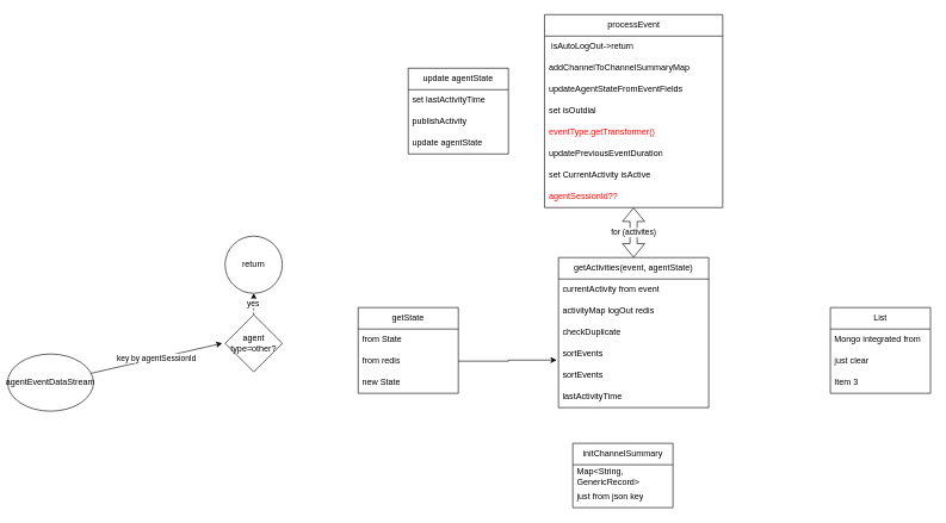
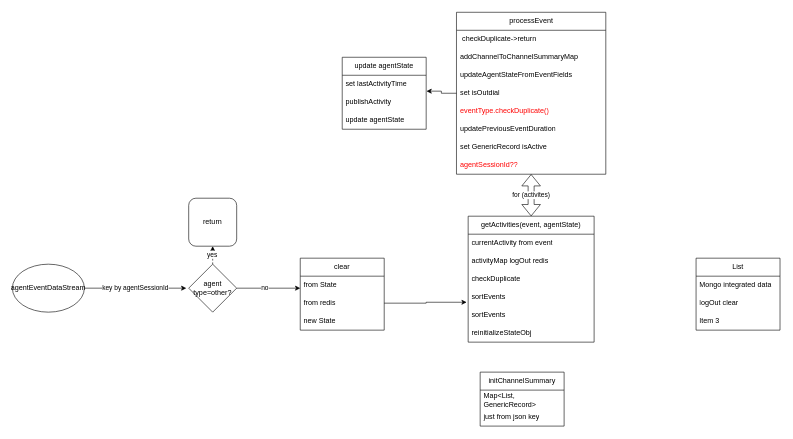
  <mxCell id="0" />
  <mxCell id="1" parent="0" />
  <mxCell id="2" value="key by&amp;nbsp;agentSessionId" style="endArrow=classic;html=1;rounded=0;" edge="1" parent="1" source="3"><mxGeometry width="50" height="50" relative="1" as="geometry"><mxPoint x="119.82" y="423.792" as="sourcePoint" /><mxPoint x="310" y="480" as="targetPoint" /></mxGeometry></mxCell>
- <mxCell id="3" value="agentEventDataStream" style="ellipse;whiteSpace=wrap;html=1;" vertex="1" parent="1"><mxGeometry x="10" y="495" width="120" height="80" as="geometry" /></mxCell>
+ <mxCell id="3" value="agentEventDataStream" style="ellipse;whiteSpace=wrap;html=1;" vertex="1" parent="1"><mxGeometry x="20" y="440" width="120" height="80" as="geometry" /></mxCell>
  <mxCell id="4" value="" style="edgeStyle=orthogonalEdgeStyle;rounded=0;orthogonalLoop=1;jettySize=auto;html=1;entryX=0.5;entryY=1;entryDx=0;entryDy=0;dashed=1;" edge="1" parent="1" source="8" target="9"><mxGeometry relative="1" as="geometry"><mxPoint x="460" y="430" as="targetPoint" /></mxGeometry></mxCell>
  <mxCell id="5" value="yes" style="edgeLabel;html=1;align=center;verticalAlign=middle;resizable=0;points=[];" vertex="1" connectable="0" parent="4"><mxGeometry x="-0.1" y="-2" relative="1" as="geometry"><mxPoint as="offset" /></mxGeometry></mxCell>
+ <mxCell id="6" style="edgeStyle=orthogonalEdgeStyle;rounded=0;orthogonalLoop=1;jettySize=auto;html=1;entryX=0;entryY=0.667;entryDx=0;entryDy=0;entryPerimeter=0;" edge="1" parent="1" source="8" target="11"><mxGeometry relative="1" as="geometry"><mxPoint x="500" y="480" as="targetPoint" /></mxGeometry></mxCell>
+ <mxCell id="7" value="no" style="edgeLabel;html=1;align=center;verticalAlign=middle;resizable=0;points=[];" vertex="1" connectable="0" parent="6"><mxGeometry x="-0.117" y="1" relative="1" as="geometry"><mxPoint as="offset" /></mxGeometry></mxCell>
  <mxCell id="8" value="agent type=other?" style="rhombus;whiteSpace=wrap;html=1;" vertex="1" parent="1"><mxGeometry x="314" y="440" width="80" height="80" as="geometry" /></mxCell>
- <mxCell id="9" value="return" style="ellipse;whiteSpace=wrap;html=1;aspect=fixed;" vertex="1" parent="1"><mxGeometry x="314" y="330" width="80" height="80" as="geometry" /></mxCell>
- <mxCell id="10" value="getState" style="swimlane;fontStyle=0;childLayout=stackLayout;horizontal=1;startSize=30;horizontalStack=0;resizeParent=1;resizeParentMax=0;resizeLast=0;collapsible=1;marginBottom=0;whiteSpace=wrap;html=1;" vertex="1" parent="1"><mxGeometry x="500" y="430" width="140" height="120" as="geometry" /></mxCell>
+ <mxCell id="9" value="return" style="whiteSpace=wrap;html=1;aspect=fixed;rounded=1;" vertex="1" parent="1"><mxGeometry x="314" y="330" width="80" height="80" as="geometry" /></mxCell>
+ <mxCell id="10" value="clear" style="swimlane;fontStyle=0;childLayout=stackLayout;horizontal=1;startSize=30;horizontalStack=0;resizeParent=1;resizeParentMax=0;resizeLast=0;collapsible=1;marginBottom=0;whiteSpace=wrap;html=1;" vertex="1" parent="1"><mxGeometry x="500" y="430" width="140" height="120" as="geometry" /></mxCell>
  <mxCell id="11" value="from State" style="text;strokeColor=none;fillColor=none;align=left;verticalAlign=middle;spacingLeft=4;spacingRight=4;overflow=hidden;points=[[0,0.5],[1,0.5]];portConstraint=eastwest;rotatable=0;whiteSpace=wrap;html=1;" vertex="1" parent="10"><mxGeometry y="30" width="140" height="30" as="geometry" /></mxCell>
  <mxCell id="12" value="from redis" style="text;strokeColor=none;fillColor=none;align=left;verticalAlign=middle;spacingLeft=4;spacingRight=4;overflow=hidden;points=[[0,0.5],[1,0.5]];portConstraint=eastwest;rotatable=0;whiteSpace=wrap;html=1;" vertex="1" parent="10"><mxGeometry y="60" width="140" height="30" as="geometry" /></mxCell>
  <mxCell id="13" value="new State" style="text;strokeColor=none;fillColor=none;align=left;verticalAlign=middle;spacingLeft=4;spacingRight=4;overflow=hidden;points=[[0,0.5],[1,0.5]];portConstraint=eastwest;rotatable=0;whiteSpace=wrap;html=1;" vertex="1" parent="10"><mxGeometry y="90" width="140" height="30" as="geometry" /></mxCell>
  <mxCell id="14" value="getActivities(event, agentState)" style="swimlane;fontStyle=0;childLayout=stackLayout;horizontal=1;startSize=30;horizontalStack=0;resizeParent=1;resizeParentMax=0;resizeLast=0;collapsible=1;marginBottom=0;whiteSpace=wrap;html=1;" vertex="1" parent="1"><mxGeometry x="780" y="360" width="210" height="210" as="geometry" /></mxCell>
  <mxCell id="15" value="currentActivity from event" style="text;strokeColor=none;fillColor=none;align=left;verticalAlign=middle;spacingLeft=4;spacingRight=4;overflow=hidden;points=[[0,0.5],[1,0.5]];portConstraint=eastwest;rotatable=0;whiteSpace=wrap;html=1;" vertex="1" parent="14"><mxGeometry y="30" width="210" height="30" as="geometry" /></mxCell>
  <mxCell id="16" value="activityMap logOut redis" style="text;strokeColor=none;fillColor=none;align=left;verticalAlign=middle;spacingLeft=4;spacingRight=4;overflow=hidden;points=[[0,0.5],[1,0.5]];portConstraint=eastwest;rotatable=0;whiteSpace=wrap;html=1;" vertex="1" parent="14"><mxGeometry y="60" width="210" height="30" as="geometry" /></mxCell>
  <mxCell id="17" value="checkDuplicate" style="text;strokeColor=none;fillColor=none;align=left;verticalAlign=middle;spacingLeft=4;spacingRight=4;overflow=hidden;points=[[0,0.5],[1,0.5]];portConstraint=eastwest;rotatable=0;whiteSpace=wrap;html=1;" vertex="1" parent="14"><mxGeometry y="90" width="210" height="30" as="geometry" /></mxCell>
  <mxCell id="18" value="sortEvents" style="text;strokeColor=none;fillColor=none;align=left;verticalAlign=middle;spacingLeft=4;spacingRight=4;overflow=hidden;points=[[0,0.5],[1,0.5]];portConstraint=eastwest;rotatable=0;whiteSpace=wrap;html=1;" vertex="1" parent="14"><mxGeometry y="120" width="210" height="30" as="geometry" /></mxCell>
  <mxCell id="19" value="sortEvents" style="text;strokeColor=none;fillColor=none;align=left;verticalAlign=middle;spacingLeft=4;spacingRight=4;overflow=hidden;points=[[0,0.5],[1,0.5]];portConstraint=eastwest;rotatable=0;whiteSpace=wrap;html=1;" vertex="1" parent="14"><mxGeometry y="150" width="210" height="30" as="geometry" /></mxCell>
- <mxCell id="20" value="lastActivityTime" style="text;strokeColor=none;fillColor=none;align=left;verticalAlign=middle;spacingLeft=4;spacingRight=4;overflow=hidden;points=[[0,0.5],[1,0.5]];portConstraint=eastwest;rotatable=0;whiteSpace=wrap;html=1;" vertex="1" parent="14"><mxGeometry y="180" width="210" height="30" as="geometry" /></mxCell>
+ <mxCell id="20" value="reinitializeStateObj" style="text;strokeColor=none;fillColor=none;align=left;verticalAlign=middle;spacingLeft=4;spacingRight=4;overflow=hidden;points=[[0,0.5],[1,0.5]];portConstraint=eastwest;rotatable=0;whiteSpace=wrap;html=1;" vertex="1" parent="14"><mxGeometry y="180" width="210" height="30" as="geometry" /></mxCell>
  <mxCell id="21" value="initChannelSummary" style="swimlane;fontStyle=0;childLayout=stackLayout;horizontal=1;startSize=30;horizontalStack=0;resizeParent=1;resizeParentMax=0;resizeLast=0;collapsible=1;marginBottom=0;whiteSpace=wrap;html=1;" vertex="1" parent="1"><mxGeometry x="800" y="620" width="140" height="90" as="geometry" /></mxCell>
- <mxCell id="22" value="Map&amp;lt;String, GenericRecord&amp;gt;" style="text;strokeColor=none;fillColor=none;align=left;verticalAlign=middle;spacingLeft=4;spacingRight=4;overflow=hidden;points=[[0,0.5],[1,0.5]];portConstraint=eastwest;rotatable=0;whiteSpace=wrap;html=1;" vertex="1" parent="21"><mxGeometry y="30" width="140" height="30" as="geometry" /></mxCell>
+ <mxCell id="22" value="Map&amp;lt;List, GenericRecord&amp;gt;" style="text;strokeColor=none;fillColor=none;align=left;verticalAlign=middle;spacingLeft=4;spacingRight=4;overflow=hidden;points=[[0,0.5],[1,0.5]];portConstraint=eastwest;rotatable=0;whiteSpace=wrap;html=1;" vertex="1" parent="21"><mxGeometry y="30" width="140" height="30" as="geometry" /></mxCell>
  <mxCell id="23" value="just from json key" style="text;strokeColor=none;fillColor=none;align=left;verticalAlign=middle;spacingLeft=4;spacingRight=4;overflow=hidden;points=[[0,0.5],[1,0.5]];portConstraint=eastwest;rotatable=0;whiteSpace=wrap;html=1;" vertex="1" parent="21"><mxGeometry y="60" width="140" height="30" as="geometry" /></mxCell>
  <mxCell id="24" value="for (activites)" style="shape=flexArrow;endArrow=classic;startArrow=classic;html=1;rounded=0;" edge="1" parent="1" source="14" target="35"><mxGeometry width="100" height="100" relative="1" as="geometry"><mxPoint x="840" y="330" as="sourcePoint" /><mxPoint x="1190" y="450" as="targetPoint" /></mxGeometry></mxCell>
  <mxCell id="25" style="edgeStyle=orthogonalEdgeStyle;rounded=0;orthogonalLoop=1;jettySize=auto;html=1;entryX=-0.012;entryY=0.783;entryDx=0;entryDy=0;entryPerimeter=0;" edge="1" parent="1" source="12" target="18"><mxGeometry relative="1" as="geometry" /></mxCell>
+ <mxCell id="26" style="edgeStyle=orthogonalEdgeStyle;rounded=0;orthogonalLoop=1;jettySize=auto;html=1;entryX=1.004;entryY=0.883;entryDx=0;entryDy=0;entryPerimeter=0;" edge="1" parent="1" source="27" target="37"><mxGeometry relative="1" as="geometry" /></mxCell>
  <mxCell id="27" value="processEvent" style="swimlane;fontStyle=0;childLayout=stackLayout;horizontal=1;startSize=30;horizontalStack=0;resizeParent=1;resizeParentMax=0;resizeLast=0;collapsible=1;marginBottom=0;whiteSpace=wrap;html=1;" vertex="1" parent="1"><mxGeometry x="760.5" y="20" width="249" height="270" as="geometry" /></mxCell>
- <mxCell id="28" value="&amp;nbsp;isAutoLogOut-&amp;gt;return" style="text;strokeColor=none;fillColor=none;align=left;verticalAlign=middle;spacingLeft=4;spacingRight=4;overflow=hidden;points=[[0,0.5],[1,0.5]];portConstraint=eastwest;rotatable=0;whiteSpace=wrap;html=1;" vertex="1" parent="27"><mxGeometry y="30" width="249" height="30" as="geometry" /></mxCell>
+ <mxCell id="28" value="&amp;nbsp;checkDuplicate-&amp;gt;return" style="text;strokeColor=none;fillColor=none;align=left;verticalAlign=middle;spacingLeft=4;spacingRight=4;overflow=hidden;points=[[0,0.5],[1,0.5]];portConstraint=eastwest;rotatable=0;whiteSpace=wrap;html=1;" vertex="1" parent="27"><mxGeometry y="30" width="249" height="30" as="geometry" /></mxCell>
  <mxCell id="29" value="addChannelToChannelSummaryMap" style="text;strokeColor=none;fillColor=none;align=left;verticalAlign=middle;spacingLeft=4;spacingRight=4;overflow=hidden;points=[[0,0.5],[1,0.5]];portConstraint=eastwest;rotatable=0;whiteSpace=wrap;html=1;" vertex="1" parent="27"><mxGeometry y="60" width="249" height="30" as="geometry" /></mxCell>
  <mxCell id="30" value="updateAgentStateFromEventFields" style="text;strokeColor=none;fillColor=none;align=left;verticalAlign=middle;spacingLeft=4;spacingRight=4;overflow=hidden;points=[[0,0.5],[1,0.5]];portConstraint=eastwest;rotatable=0;whiteSpace=wrap;html=1;" vertex="1" parent="27"><mxGeometry y="90" width="249" height="30" as="geometry" /></mxCell>
  <mxCell id="31" value="set isOutdial" style="text;strokeColor=none;fillColor=none;align=left;verticalAlign=middle;spacingLeft=4;spacingRight=4;overflow=hidden;points=[[0,0.5],[1,0.5]];portConstraint=eastwest;rotatable=0;whiteSpace=wrap;html=1;" vertex="1" parent="27"><mxGeometry y="120" width="249" height="30" as="geometry" /></mxCell>
- <mxCell id="32" value="&lt;font color=&quot;#ff0000&quot;&gt;eventType.getTransformer()&lt;/font&gt;" style="text;strokeColor=none;fillColor=none;align=left;verticalAlign=middle;spacingLeft=4;spacingRight=4;overflow=hidden;points=[[0,0.5],[1,0.5]];portConstraint=eastwest;rotatable=0;whiteSpace=wrap;html=1;" vertex="1" parent="27"><mxGeometry y="150" width="249" height="30" as="geometry" /></mxCell>
+ <mxCell id="32" value="&lt;font color=&quot;#ff0000&quot;&gt;eventType.checkDuplicate()&lt;/font&gt;" style="text;strokeColor=none;fillColor=none;align=left;verticalAlign=middle;spacingLeft=4;spacingRight=4;overflow=hidden;points=[[0,0.5],[1,0.5]];portConstraint=eastwest;rotatable=0;whiteSpace=wrap;html=1;" vertex="1" parent="27"><mxGeometry y="150" width="249" height="30" as="geometry" /></mxCell>
  <mxCell id="33" value="updatePreviousEventDuration" style="text;strokeColor=none;fillColor=none;align=left;verticalAlign=middle;spacingLeft=4;spacingRight=4;overflow=hidden;points=[[0,0.5],[1,0.5]];portConstraint=eastwest;rotatable=0;whiteSpace=wrap;html=1;" vertex="1" parent="27"><mxGeometry y="180" width="249" height="30" as="geometry" /></mxCell>
- <mxCell id="34" value="set CurrentActivity isActive" style="text;strokeColor=none;fillColor=none;align=left;verticalAlign=middle;spacingLeft=4;spacingRight=4;overflow=hidden;points=[[0,0.5],[1,0.5]];portConstraint=eastwest;rotatable=0;whiteSpace=wrap;html=1;" vertex="1" parent="27"><mxGeometry y="210" width="249" height="30" as="geometry" /></mxCell>
+ <mxCell id="34" value="set GenericRecord isActive" style="text;strokeColor=none;fillColor=none;align=left;verticalAlign=middle;spacingLeft=4;spacingRight=4;overflow=hidden;points=[[0,0.5],[1,0.5]];portConstraint=eastwest;rotatable=0;whiteSpace=wrap;html=1;" vertex="1" parent="27"><mxGeometry y="210" width="249" height="30" as="geometry" /></mxCell>
  <mxCell id="35" value="&lt;font color=&quot;#ff0000&quot;&gt;agentSessionId??&lt;/font&gt;" style="text;strokeColor=none;fillColor=none;align=left;verticalAlign=middle;spacingLeft=4;spacingRight=4;overflow=hidden;points=[[0,0.5],[1,0.5]];portConstraint=eastwest;rotatable=0;whiteSpace=wrap;html=1;" vertex="1" parent="27"><mxGeometry y="240" width="249" height="30" as="geometry" /></mxCell>
  <mxCell id="36" value="update agentState" style="swimlane;fontStyle=0;childLayout=stackLayout;horizontal=1;startSize=30;horizontalStack=0;resizeParent=1;resizeParentMax=0;resizeLast=0;collapsible=1;marginBottom=0;whiteSpace=wrap;html=1;" vertex="1" parent="1"><mxGeometry x="570" y="95" width="140" height="120" as="geometry" /></mxCell>
  <mxCell id="37" value="set lastActivityTime" style="text;strokeColor=none;fillColor=none;align=left;verticalAlign=middle;spacingLeft=4;spacingRight=4;overflow=hidden;points=[[0,0.5],[1,0.5]];portConstraint=eastwest;rotatable=0;whiteSpace=wrap;html=1;" vertex="1" parent="36"><mxGeometry y="30" width="140" height="30" as="geometry" /></mxCell>
  <mxCell id="38" value="publishActivity" style="text;strokeColor=none;fillColor=none;align=left;verticalAlign=middle;spacingLeft=4;spacingRight=4;overflow=hidden;points=[[0,0.5],[1,0.5]];portConstraint=eastwest;rotatable=0;whiteSpace=wrap;html=1;" vertex="1" parent="36"><mxGeometry y="60" width="140" height="30" as="geometry" /></mxCell>
  <mxCell id="39" value="update&amp;nbsp;agentState" style="text;strokeColor=none;fillColor=none;align=left;verticalAlign=middle;spacingLeft=4;spacingRight=4;overflow=hidden;points=[[0,0.5],[1,0.5]];portConstraint=eastwest;rotatable=0;whiteSpace=wrap;html=1;" vertex="1" parent="36"><mxGeometry y="90" width="140" height="30" as="geometry" /></mxCell>
  <mxCell id="40" value="List" style="swimlane;fontStyle=0;childLayout=stackLayout;horizontal=1;startSize=30;horizontalStack=0;resizeParent=1;resizeParentMax=0;resizeLast=0;collapsible=1;marginBottom=0;whiteSpace=wrap;html=1;" vertex="1" parent="1"><mxGeometry x="1160" y="430" width="140" height="120" as="geometry" /></mxCell>
- <mxCell id="41" value="Mongo integrated from" style="text;strokeColor=none;fillColor=none;align=left;verticalAlign=middle;spacingLeft=4;spacingRight=4;overflow=hidden;points=[[0,0.5],[1,0.5]];portConstraint=eastwest;rotatable=0;whiteSpace=wrap;html=1;" vertex="1" parent="40"><mxGeometry y="30" width="140" height="30" as="geometry" /></mxCell>
- <mxCell id="42" value="just clear" style="text;strokeColor=none;fillColor=none;align=left;verticalAlign=middle;spacingLeft=4;spacingRight=4;overflow=hidden;points=[[0,0.5],[1,0.5]];portConstraint=eastwest;rotatable=0;whiteSpace=wrap;html=1;" vertex="1" parent="40"><mxGeometry y="60" width="140" height="30" as="geometry" /></mxCell>
+ <mxCell id="41" value="Mongo integrated data" style="text;strokeColor=none;fillColor=none;align=left;verticalAlign=middle;spacingLeft=4;spacingRight=4;overflow=hidden;points=[[0,0.5],[1,0.5]];portConstraint=eastwest;rotatable=0;whiteSpace=wrap;html=1;" vertex="1" parent="40"><mxGeometry y="30" width="140" height="30" as="geometry" /></mxCell>
+ <mxCell id="42" value="logOut clear" style="text;strokeColor=none;fillColor=none;align=left;verticalAlign=middle;spacingLeft=4;spacingRight=4;overflow=hidden;points=[[0,0.5],[1,0.5]];portConstraint=eastwest;rotatable=0;whiteSpace=wrap;html=1;" vertex="1" parent="40"><mxGeometry y="60" width="140" height="30" as="geometry" /></mxCell>
  <mxCell id="43" value="Item 3" style="text;strokeColor=none;fillColor=none;align=left;verticalAlign=middle;spacingLeft=4;spacingRight=4;overflow=hidden;points=[[0,0.5],[1,0.5]];portConstraint=eastwest;rotatable=0;whiteSpace=wrap;html=1;" vertex="1" parent="40"><mxGeometry y="90" width="140" height="30" as="geometry" /></mxCell>
